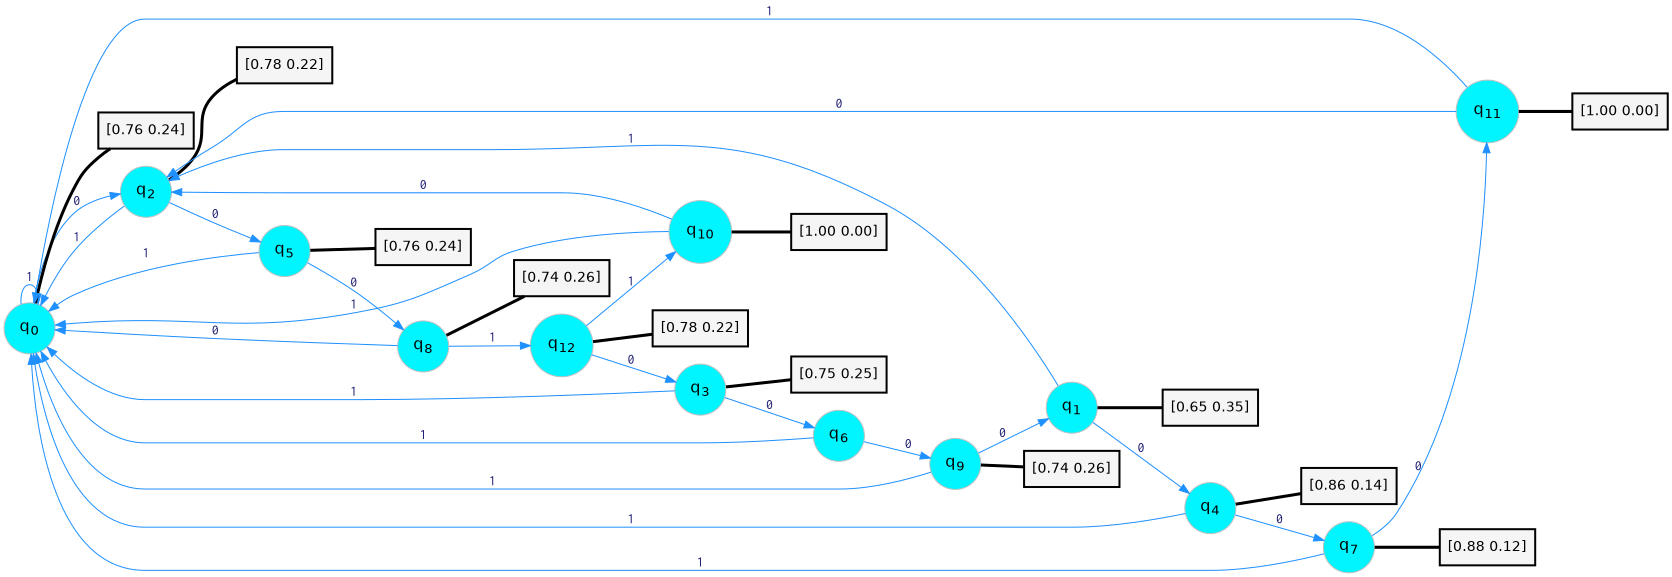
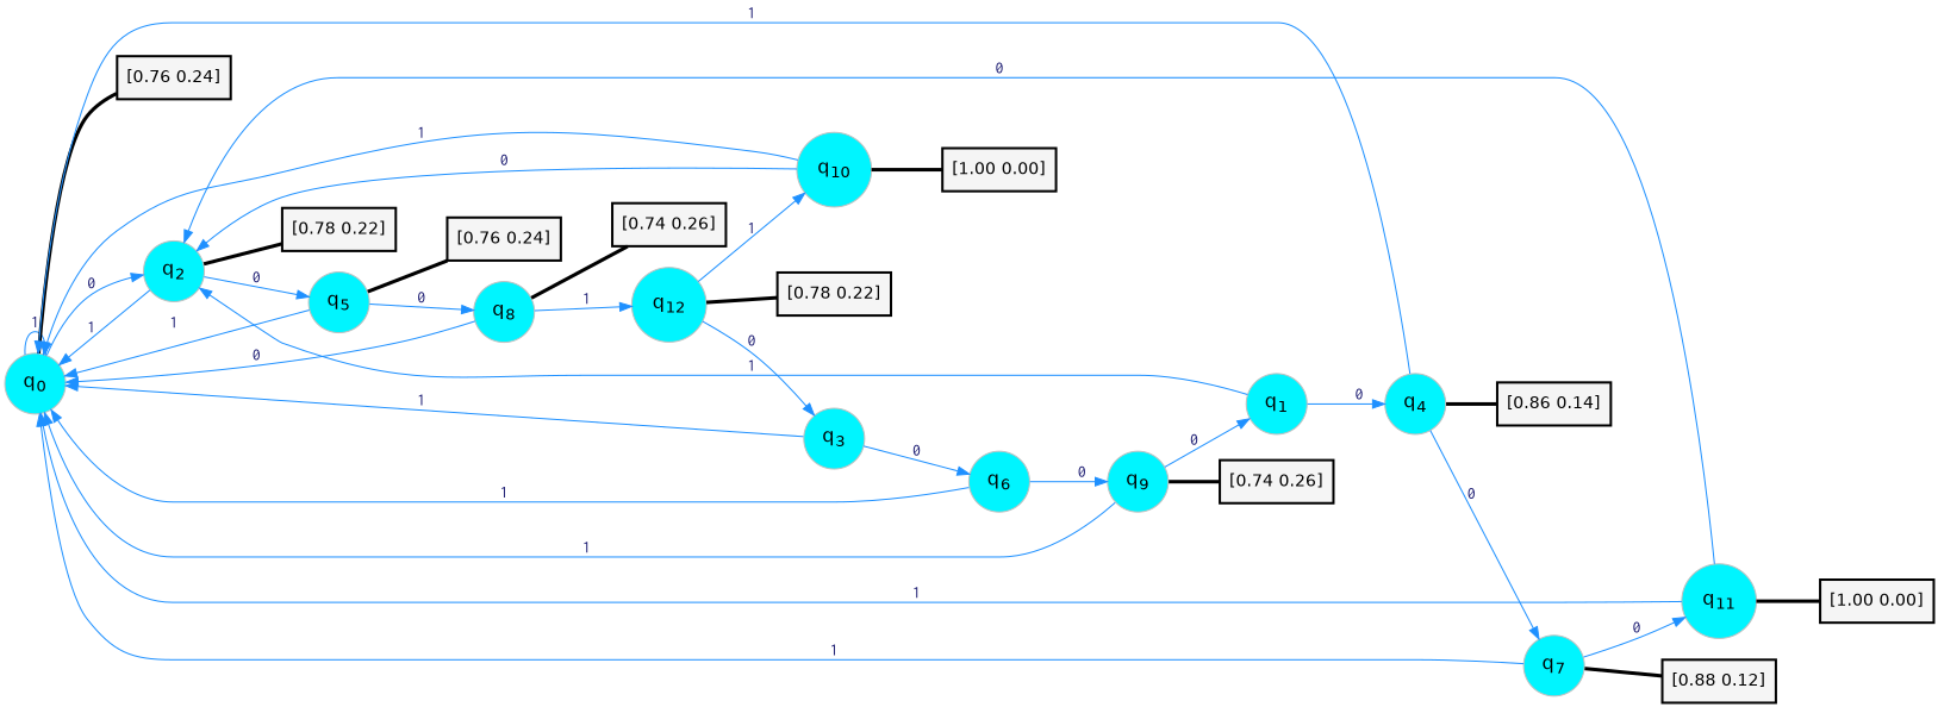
  digraph {
    rankdir=LR
    node [color=gray fillcolor=turquoise1 fontcolor=black fontname=Helvetica fontsize=16 fontweight=bold shape=circle style=filled]
    edge [arrowsize=1 color=dodgerblue1 fontcolor=midnightblue fontname=courier fontweight=bold penwidth=1 style=solid weight=20]
    n1 [label=<q<SUB>0</SUB>>]
    n2 [label=<q<SUB>2</SUB>>]
    n3 [color=black fillcolor=whitesmoke fontsize=14 label="[0.76 0.24]" penwidth=2 shape=box]
    n4 [label=<q<SUB>5</SUB>>]
    n5 [color=black fillcolor=whitesmoke fontsize=14 label="[0.78 0.22]" penwidth=2 shape=box]
    n6 [label=<q<SUB>1</SUB>>]
    n7 [label=<q<SUB>4</SUB>>]
-   n8 [color=black fillcolor=whitesmoke fontsize=14 label="[0.65 0.35]" penwidth=2 shape=box]
    n9 [label=<q<SUB>7</SUB>>]
    n10 [color=black fillcolor=whitesmoke fontsize=14 label="[0.86 0.14]" penwidth=2 shape=box]
    n11 [label=<q<SUB>8</SUB>>]
    n12 [color=black fillcolor=whitesmoke fontsize=14 label="[0.76 0.24]" penwidth=2 shape=box]
    n13 [label=<q<SUB>3</SUB>>]
    n14 [label=<q<SUB>6</SUB>>]
-   n15 [color=black fillcolor=whitesmoke fontsize=14 label="[0.75 0.25]" penwidth=2 shape=box]
    n16 [label=<q<SUB>9</SUB>>]
    n17 [label=<q<SUB>11</SUB>>]
    n18 [color=black fillcolor=whitesmoke fontsize=14 label="[0.88 0.12]" penwidth=2 shape=box]
    n19 [label=<q<SUB>12</SUB>>]
    n20 [color=black fillcolor=whitesmoke fontsize=14 label="[0.74 0.26]" penwidth=2 shape=box]
    n21 [color=black fillcolor=whitesmoke fontsize=14 label="[0.74 0.26]" penwidth=2 shape=box]
    n22 [color=black fillcolor=whitesmoke fontsize=14 label="[1.00 0.00]" penwidth=2 shape=box]
    n23 [label=<q<SUB>10</SUB>>]
    n24 [color=black fillcolor=whitesmoke fontsize=14 label="[0.78 0.22]" penwidth=2 shape=box]
    n25 [color=black fillcolor=whitesmoke fontsize=14 label="[1.00 0.00]" penwidth=2 shape=box]
    n1 -> n1 [label=1]
    n1 -> n2 [label=0]
    n1 -> n3 [arrowhead=none color=black penwidth=3]
    n2 -> n1 [label=1]
    n2 -> n4 [label=0]
    n2 -> n5 [arrowhead=none color=black penwidth=3]
    n4 -> n1 [label=1]
    n4 -> n11 [label=0]
    n4 -> n12 [arrowhead=none color=black penwidth=3]
    n6 -> n2 [label=1]
    n6 -> n7 [label=0]
-   n6 -> n8 [arrowhead=none color=black penwidth=3]
    n7 -> n1 [label=1]
    n7 -> n9 [label=0]
    n7 -> n10 [arrowhead=none color=black penwidth=3]
    n9 -> n1 [label=1]
    n9 -> n17 [label=0]
    n9 -> n18 [arrowhead=none color=black penwidth=3]
    n11 -> n1 [label=0]
    n11 -> n19 [label=1]
    n11 -> n20 [arrowhead=none color=black penwidth=3]
    n13 -> n1 [label=1]
    n13 -> n14 [label=0]
-   n13 -> n15 [arrowhead=none color=black penwidth=3]
    n14 -> n1 [label=1]
    n14 -> n16 [label=0]
    n16 -> n1 [label=1]
    n16 -> n6 [label=0]
    n16 -> n21 [arrowhead=none color=black penwidth=3]
    n17 -> n1 [label=1]
    n17 -> n2 [label=0]
    n17 -> n22 [arrowhead=none color=black penwidth=3]
    n19 -> n13 [label=0]
    n19 -> n23 [label=1]
    n19 -> n24 [arrowhead=none color=black penwidth=3]
    n23 -> n1 [label=1]
    n23 -> n2 [label=0]
    n23 -> n25 [arrowhead=none color=black penwidth=3]
  }
